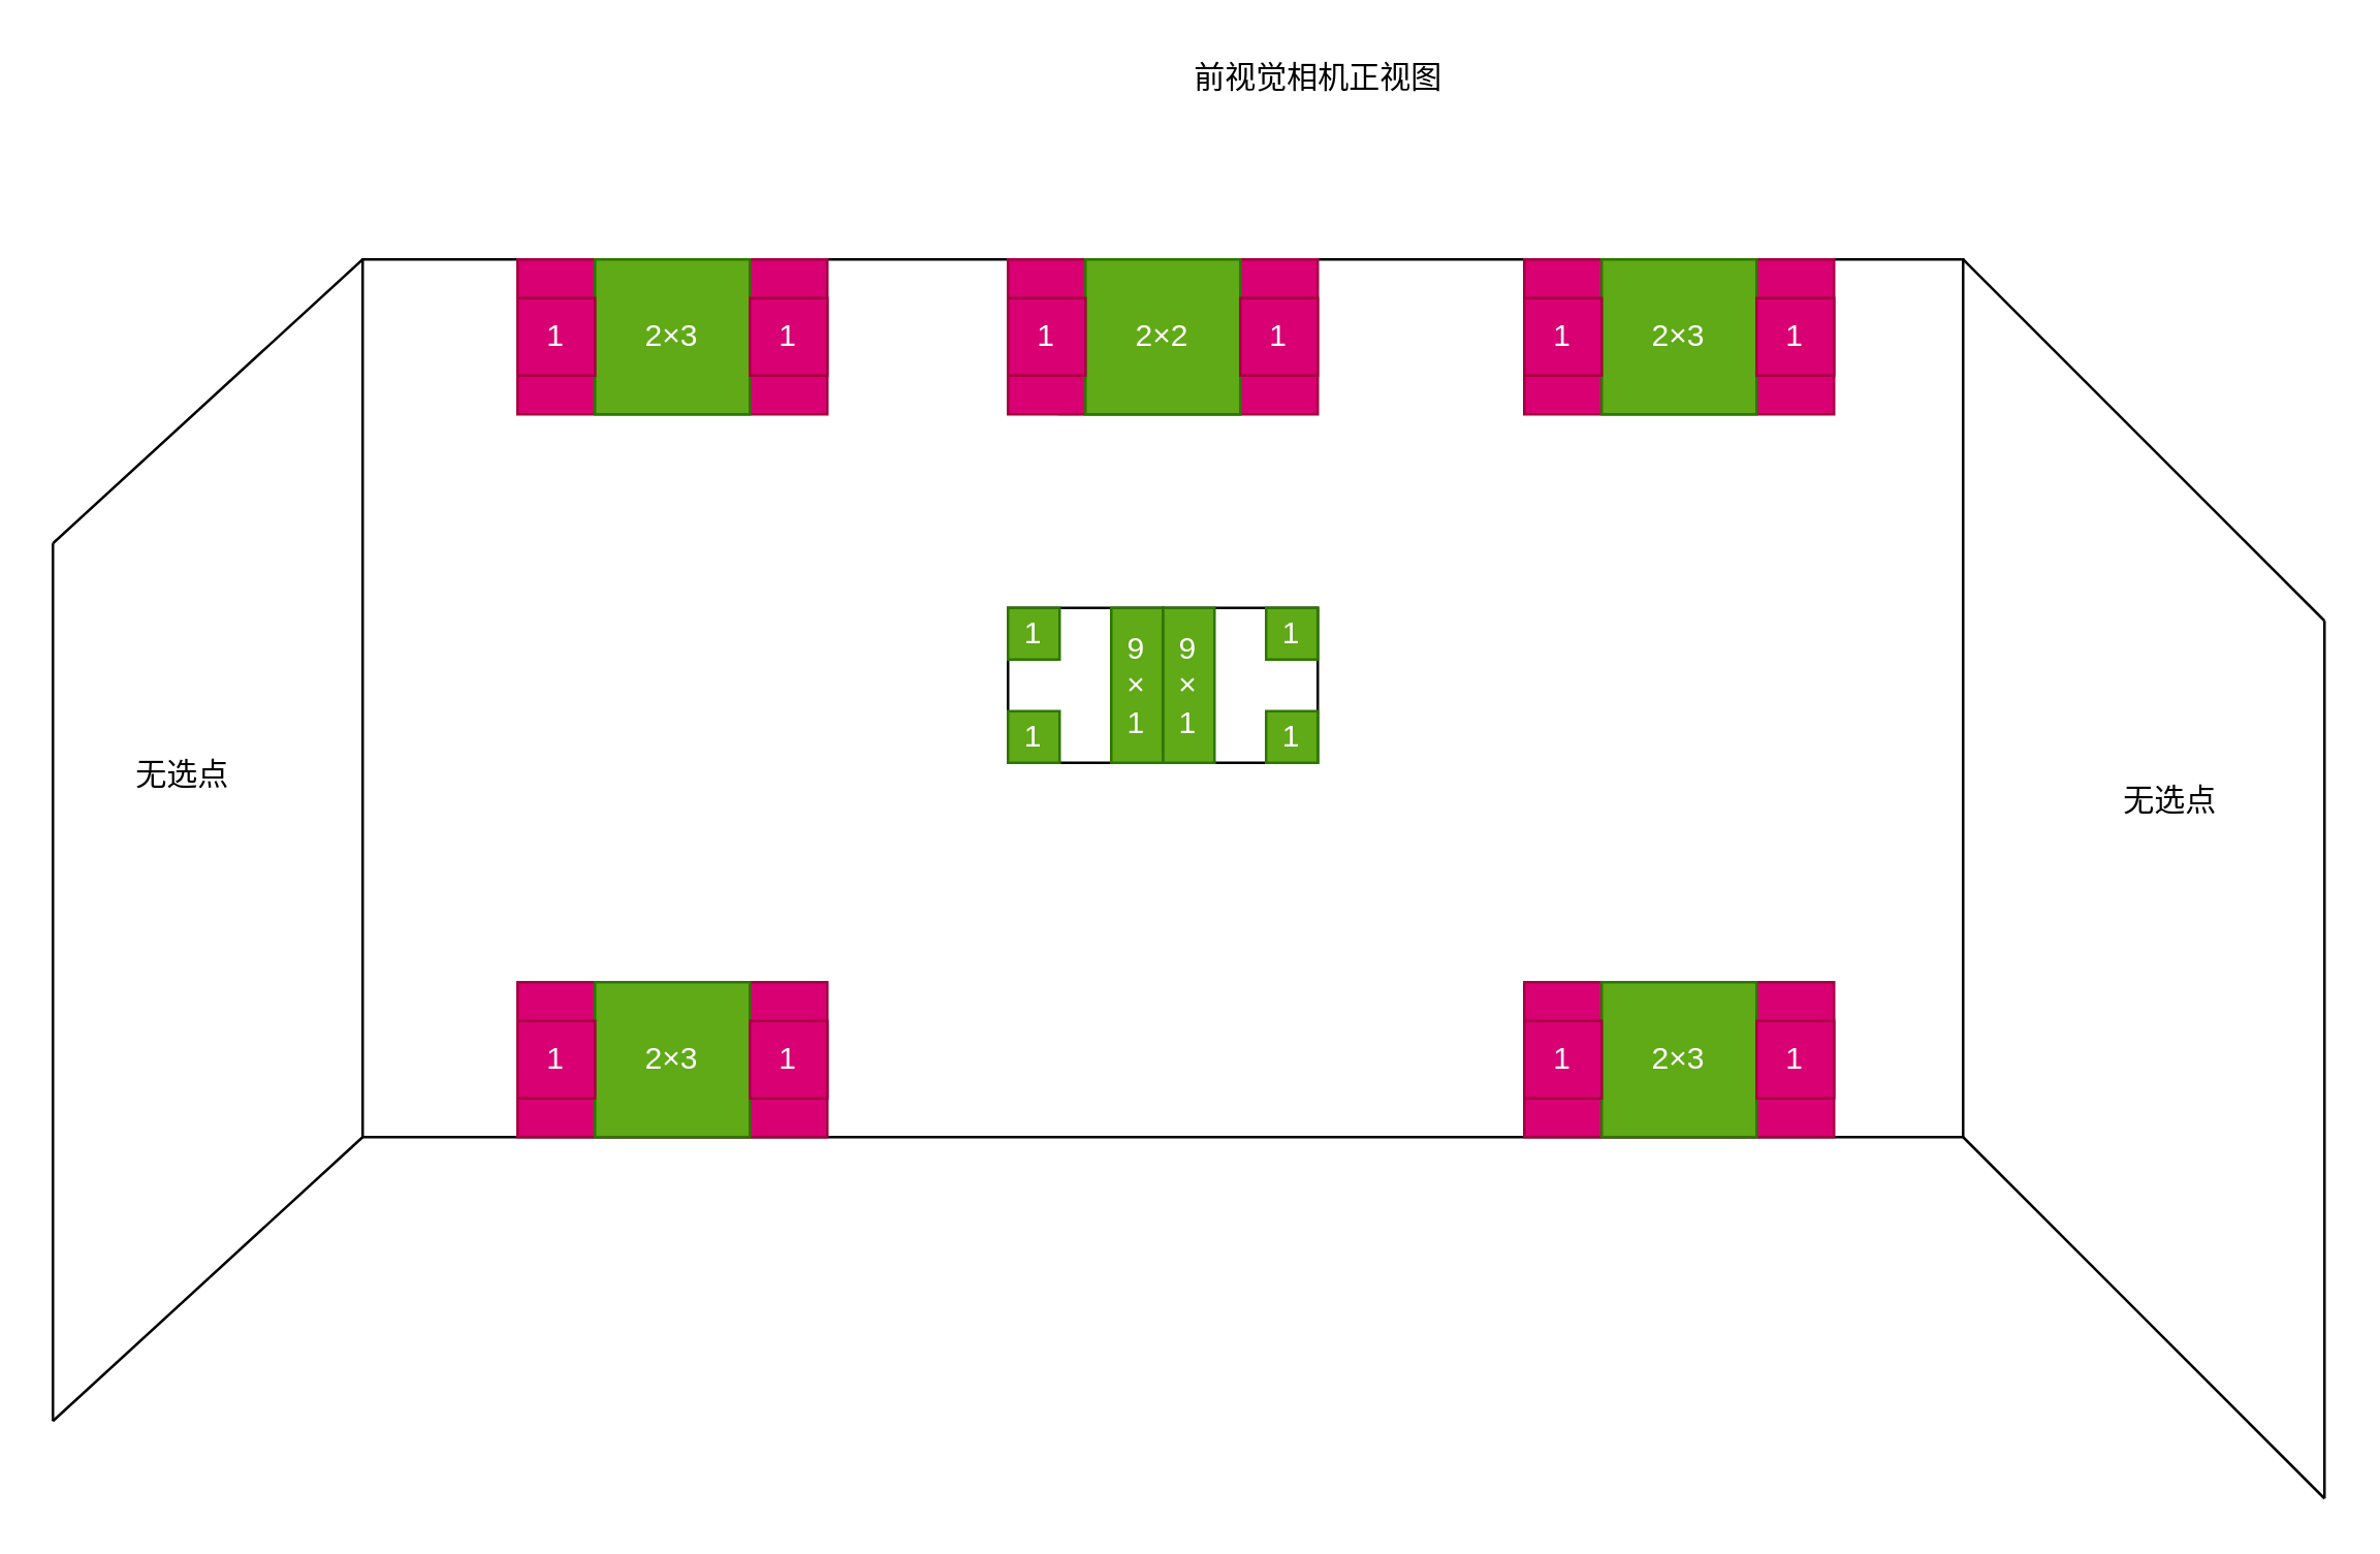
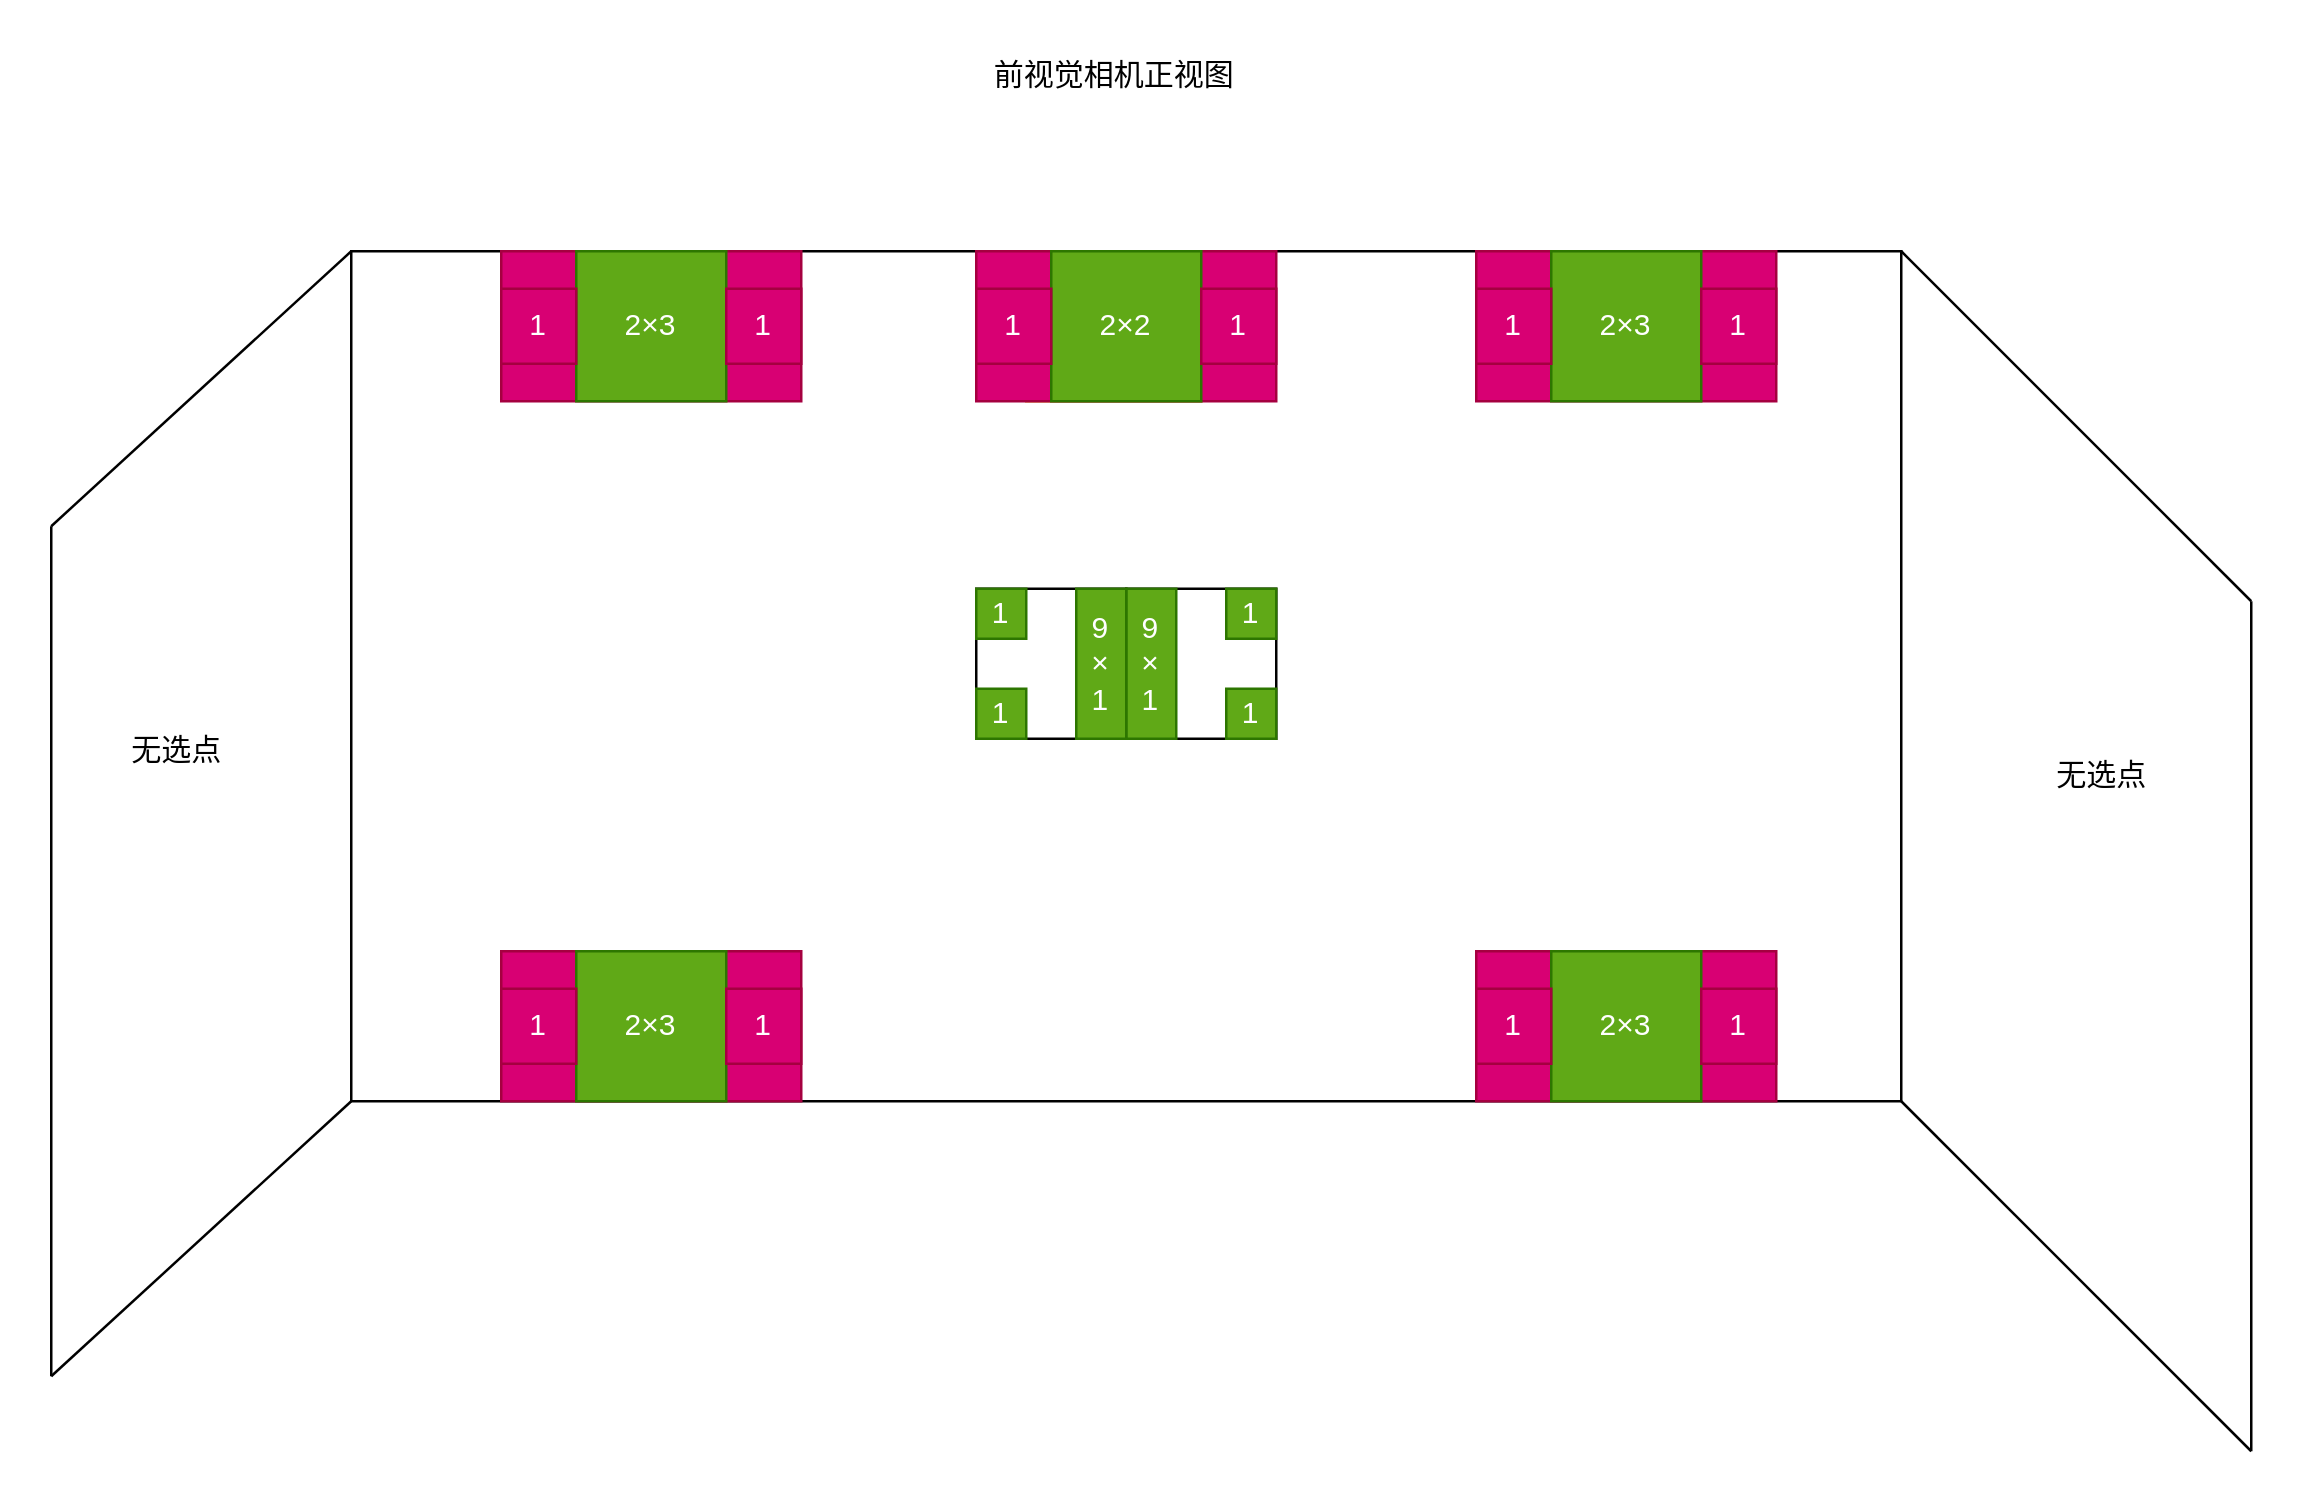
  <mxCell id="0" />
  <mxCell id="1" parent="0" />
  <mxCell id="2" value="" style="rounded=0;whiteSpace=wrap;html=1;" vertex="1" parent="1"><mxGeometry x="385" y="100" width="120" height="60" as="geometry" /></mxCell>
  <mxCell id="3" value="" style="rounded=0;whiteSpace=wrap;html=1;" vertex="1" parent="1"><mxGeometry x="140" y="100" width="620" height="340" as="geometry" /></mxCell>
  <mxCell id="4" value="" style="rounded=0;whiteSpace=wrap;html=1;fillColor=#d80073;strokeColor=#A50040;fontColor=#ffffff;" vertex="1" parent="1"><mxGeometry x="200" y="100" width="120" height="60" as="geometry" /></mxCell>
  <mxCell id="5" value="" style="rounded=0;whiteSpace=wrap;html=1;fillColor=#d80073;strokeColor=#A50040;fontColor=#ffffff;" vertex="1" parent="1"><mxGeometry x="590" y="100" width="120" height="60" as="geometry" /></mxCell>
  <mxCell id="6" value="2×2" style="rounded=0;whiteSpace=wrap;html=1;fillColor=#ffe6cc;strokeColor=#d79b00;" vertex="1" parent="1"><mxGeometry x="410" y="100" width="70" height="60" as="geometry" /></mxCell>
  <mxCell id="7" value="2×3" style="rounded=0;whiteSpace=wrap;html=1;fillColor=#60a917;strokeColor=#2D7600;fontColor=#ffffff;" vertex="1" parent="1"><mxGeometry x="230" y="100" width="60" height="60" as="geometry" /></mxCell>
  <mxCell id="8" value="&lt;span&gt;2×3&lt;/span&gt;" style="rounded=0;whiteSpace=wrap;html=1;fillColor=#60a917;strokeColor=#2D7600;fontColor=#ffffff;" vertex="1" parent="1"><mxGeometry x="620" y="100" width="60" height="60" as="geometry" /></mxCell>
  <mxCell id="9" value="" style="rounded=0;whiteSpace=wrap;html=1;fillColor=#d80073;strokeColor=#A50040;fontColor=#ffffff;" vertex="1" parent="1"><mxGeometry x="200" y="380" width="120" height="60" as="geometry" /></mxCell>
  <mxCell id="10" value="2×3" style="rounded=0;whiteSpace=wrap;html=1;fillColor=#60a917;strokeColor=#2D7600;fontColor=#ffffff;" vertex="1" parent="1"><mxGeometry x="230" y="380" width="60" height="60" as="geometry" /></mxCell>
  <mxCell id="11" value="" style="rounded=0;whiteSpace=wrap;html=1;fillColor=#d80073;strokeColor=#A50040;fontColor=#ffffff;" vertex="1" parent="1"><mxGeometry x="590" y="380" width="120" height="60" as="geometry" /></mxCell>
  <mxCell id="12" value="2×3" style="rounded=0;whiteSpace=wrap;html=1;fillColor=#60a917;strokeColor=#2D7600;fontColor=#ffffff;" vertex="1" parent="1"><mxGeometry x="620" y="380" width="60" height="60" as="geometry" /></mxCell>
  <mxCell id="13" value="" style="whiteSpace=wrap;html=1;aspect=fixed;" vertex="1" parent="1"><mxGeometry x="390" y="235" width="60" height="60" as="geometry" /></mxCell>
  <mxCell id="14" value="" style="whiteSpace=wrap;html=1;aspect=fixed;" vertex="1" parent="1"><mxGeometry x="450" y="235" width="60" height="60" as="geometry" /></mxCell>
  <mxCell id="15" value="&lt;span&gt;9&lt;/span&gt;&lt;br&gt;&lt;span&gt;×&lt;/span&gt;&lt;br&gt;&lt;span&gt;1&lt;/span&gt;" style="rounded=0;whiteSpace=wrap;html=1;fillColor=#60a917;strokeColor=#2D7600;fontColor=#ffffff;" vertex="1" parent="1"><mxGeometry x="450" y="235" width="20" height="60" as="geometry" /></mxCell>
  <mxCell id="16" value="9&lt;br&gt;×&lt;br&gt;1" style="rounded=0;whiteSpace=wrap;html=1;fillColor=#60a917;strokeColor=#2D7600;fontColor=#ffffff;" vertex="1" parent="1"><mxGeometry x="430" y="235" width="20" height="60" as="geometry" /></mxCell>
  <mxCell id="17" value="1" style="whiteSpace=wrap;html=1;aspect=fixed;fillColor=#60a917;strokeColor=#2D7600;fontColor=#ffffff;" vertex="1" parent="1"><mxGeometry x="490" y="235" width="20" height="20" as="geometry" /></mxCell>
  <mxCell id="18" value="1" style="whiteSpace=wrap;html=1;aspect=fixed;fillColor=#60a917;strokeColor=#2D7600;fontColor=#ffffff;" vertex="1" parent="1"><mxGeometry x="490" y="275" width="20" height="20" as="geometry" /></mxCell>
  <mxCell id="19" value="1" style="whiteSpace=wrap;html=1;aspect=fixed;fillColor=#60a917;strokeColor=#2D7600;fontColor=#ffffff;" vertex="1" parent="1"><mxGeometry x="390" y="275" width="20" height="20" as="geometry" /></mxCell>
  <mxCell id="20" value="1" style="whiteSpace=wrap;html=1;aspect=fixed;fillColor=#60a917;strokeColor=#2D7600;fontColor=#ffffff;" vertex="1" parent="1"><mxGeometry x="390" y="235" width="20" height="20" as="geometry" /></mxCell>
  <mxCell id="21" value="" style="endArrow=none;html=1;" edge="1" parent="1"><mxGeometry width="50" height="50" relative="1" as="geometry"><mxPoint x="20" y="210" as="sourcePoint" /><mxPoint x="140" y="100" as="targetPoint" /></mxGeometry></mxCell>
  <mxCell id="22" value="" style="endArrow=none;html=1;" edge="1" parent="1"><mxGeometry width="50" height="50" relative="1" as="geometry"><mxPoint x="20" y="550" as="sourcePoint" /><mxPoint x="140" y="440" as="targetPoint" /></mxGeometry></mxCell>
  <mxCell id="23" value="" style="endArrow=none;html=1;" edge="1" parent="1"><mxGeometry width="50" height="50" relative="1" as="geometry"><mxPoint x="760" y="100" as="sourcePoint" /><mxPoint x="900" y="240" as="targetPoint" /></mxGeometry></mxCell>
  <mxCell id="24" value="" style="endArrow=none;html=1;" edge="1" parent="1"><mxGeometry width="50" height="50" relative="1" as="geometry"><mxPoint x="760" y="440" as="sourcePoint" /><mxPoint x="900" y="580" as="targetPoint" /></mxGeometry></mxCell>
  <mxCell id="25" value="" style="endArrow=none;html=1;" edge="1" parent="1"><mxGeometry width="50" height="50" relative="1" as="geometry"><mxPoint x="20" y="550" as="sourcePoint" /><mxPoint x="20" y="210" as="targetPoint" /></mxGeometry></mxCell>
  <mxCell id="26" value="" style="endArrow=none;html=1;" edge="1" parent="1"><mxGeometry width="50" height="50" relative="1" as="geometry"><mxPoint x="900" y="580" as="sourcePoint" /><mxPoint x="900" y="240" as="targetPoint" /></mxGeometry></mxCell>
  <mxCell id="27" value="" style="rounded=0;whiteSpace=wrap;html=1;fillColor=#d80073;strokeColor=#A50040;fontColor=#ffffff;" vertex="1" parent="1"><mxGeometry x="390" y="100" width="120" height="60" as="geometry" /></mxCell>
  <mxCell id="28" value="2×2" style="rounded=0;whiteSpace=wrap;html=1;fillColor=#60a917;strokeColor=#2D7600;fontColor=#ffffff;" vertex="1" parent="1"><mxGeometry x="420" y="100" width="60" height="60" as="geometry" /></mxCell>
  <mxCell id="29" value="1" style="whiteSpace=wrap;html=1;aspect=fixed;fillColor=#d80073;strokeColor=#A50040;fontColor=#ffffff;" vertex="1" parent="1"><mxGeometry x="200" y="115" width="30" height="30" as="geometry" /></mxCell>
  <mxCell id="30" value="1" style="whiteSpace=wrap;html=1;aspect=fixed;fillColor=#d80073;strokeColor=#A50040;fontColor=#ffffff;" vertex="1" parent="1"><mxGeometry x="290" y="115" width="30" height="30" as="geometry" /></mxCell>
  <mxCell id="31" value="1" style="whiteSpace=wrap;html=1;aspect=fixed;fillColor=#d80073;strokeColor=#A50040;fontColor=#ffffff;" vertex="1" parent="1"><mxGeometry x="390" y="115" width="30" height="30" as="geometry" /></mxCell>
  <mxCell id="32" value="1" style="whiteSpace=wrap;html=1;aspect=fixed;fillColor=#d80073;strokeColor=#A50040;fontColor=#ffffff;" vertex="1" parent="1"><mxGeometry x="480" y="115" width="30" height="30" as="geometry" /></mxCell>
  <mxCell id="33" value="1" style="whiteSpace=wrap;html=1;aspect=fixed;fillColor=#d80073;strokeColor=#A50040;fontColor=#ffffff;" vertex="1" parent="1"><mxGeometry x="590" y="115" width="30" height="30" as="geometry" /></mxCell>
  <mxCell id="34" value="1" style="whiteSpace=wrap;html=1;aspect=fixed;fillColor=#d80073;strokeColor=#A50040;fontColor=#ffffff;" vertex="1" parent="1"><mxGeometry x="680" y="115" width="30" height="30" as="geometry" /></mxCell>
  <mxCell id="35" value="1" style="whiteSpace=wrap;html=1;aspect=fixed;fillColor=#d80073;strokeColor=#A50040;fontColor=#ffffff;" vertex="1" parent="1"><mxGeometry x="200" y="395" width="30" height="30" as="geometry" /></mxCell>
  <mxCell id="36" value="1" style="whiteSpace=wrap;html=1;aspect=fixed;fillColor=#d80073;strokeColor=#A50040;fontColor=#ffffff;" vertex="1" parent="1"><mxGeometry x="290" y="395" width="30" height="30" as="geometry" /></mxCell>
  <mxCell id="37" value="1" style="whiteSpace=wrap;html=1;aspect=fixed;fillColor=#d80073;strokeColor=#A50040;fontColor=#ffffff;" vertex="1" parent="1"><mxGeometry x="590" y="395" width="30" height="30" as="geometry" /></mxCell>
  <mxCell id="38" value="1" style="whiteSpace=wrap;html=1;aspect=fixed;fillColor=#d80073;strokeColor=#A50040;fontColor=#ffffff;" vertex="1" parent="1"><mxGeometry x="680" y="395" width="30" height="30" as="geometry" /></mxCell>
  <mxCell id="39" value="无选点" style="text;html=1;align=center;verticalAlign=middle;resizable=0;points=[];autosize=1;" vertex="1" parent="1"><mxGeometry x="815" y="300" width="50" height="20" as="geometry" /></mxCell>
  <mxCell id="40" value="无选点" style="text;html=1;align=center;verticalAlign=middle;resizable=0;points=[];autosize=1;" vertex="1" parent="1"><mxGeometry x="45" y="290" width="50" height="20" as="geometry" /></mxCell>
- <mxCell id="41" value="前视觉相机正视图" style="text;html=1;align=center;verticalAlign=middle;resizable=0;points=[];autosize=1;" vertex="1" parent="1"><mxGeometry x="455" y="20" width="110" height="20" as="geometry" /></mxCell>
+ <mxCell id="41" value="前视觉相机正视图" style="text;html=1;align=center;verticalAlign=middle;resizable=0;points=[];autosize=1;" vertex="1" parent="1"><mxGeometry x="390" y="20" width="110" height="20" as="geometry" /></mxCell>
